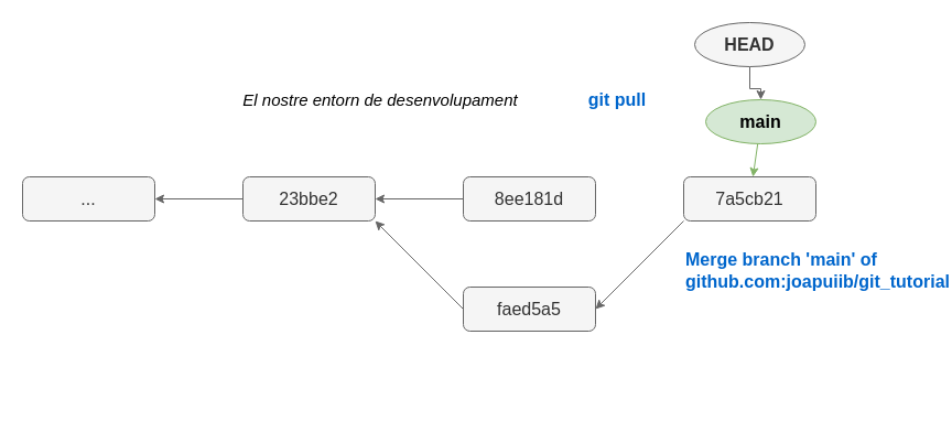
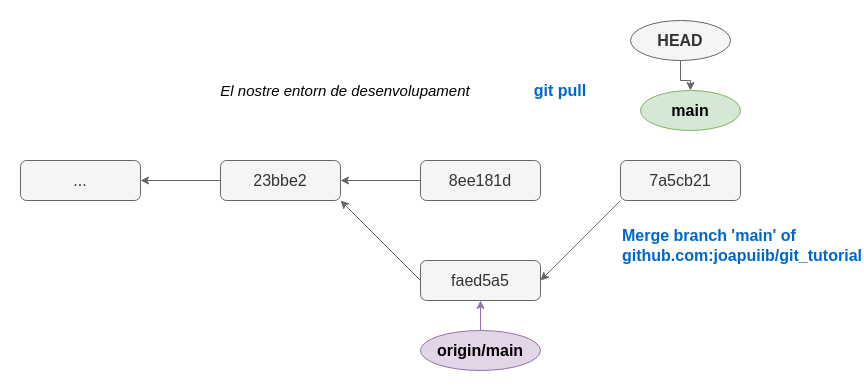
  <mxCell id="0" />
  <mxCell id="1" parent="0" />
- <mxCell id="2" style="rounded=0;orthogonalLoop=1;jettySize=auto;html=1;fillColor=#d5e8d4;strokeColor=#82b366;" parent="1" source="3" target="16" edge="1"><mxGeometry relative="1" as="geometry"><mxPoint x="-320" y="130" as="sourcePoint" /></mxGeometry></mxCell>
  <mxCell id="3" value="main" style="ellipse;whiteSpace=wrap;html=1;fillColor=#d5e8d4;strokeColor=#82b366;fontSize=16;fontStyle=1" parent="1" vertex="1"><mxGeometry x="640" y="90" width="100" height="40" as="geometry" /></mxCell>
  <mxCell id="4" style="edgeStyle=orthogonalEdgeStyle;rounded=0;orthogonalLoop=1;jettySize=auto;html=1;exitX=0.5;exitY=1;exitDx=0;exitDy=0;fillColor=#f5f5f5;strokeColor=#666666;" parent="1" source="5" target="3" edge="1"><mxGeometry relative="1" as="geometry"><mxPoint x="880" y="750" as="targetPoint" /></mxGeometry></mxCell>
  <mxCell id="5" value="HEAD" style="ellipse;whiteSpace=wrap;html=1;fillColor=#f5f5f5;strokeColor=#666666;fontSize=16;fontStyle=1;fontColor=#333333;" parent="1" vertex="1"><mxGeometry x="630" y="20" width="100" height="40" as="geometry" /></mxCell>
+ <mxCell id="6" style="rounded=0;orthogonalLoop=1;jettySize=auto;html=1;fillColor=#e1d5e7;strokeColor=#9673a6;" parent="1" source="7" target="12" edge="1"><mxGeometry relative="1" as="geometry" /></mxCell>
+ <mxCell id="7" value="origin/main" style="ellipse;whiteSpace=wrap;html=1;fillColor=#e1d5e7;strokeColor=#9673a6;fontSize=16;fontStyle=1" parent="1" vertex="1"><mxGeometry x="420" y="330" width="120" height="40" as="geometry" /></mxCell>
  <mxCell id="8" value="23bbe2" style="rounded=1;whiteSpace=wrap;html=1;fontSize=16;fillColor=#f5f5f5;strokeColor=#666666;fontColor=#333333;fontStyle=0;labelBorderColor=none;" parent="1" vertex="1"><mxGeometry x="220" y="160" width="120" height="40" as="geometry" /></mxCell>
  <mxCell id="9" value="..." style="rounded=1;whiteSpace=wrap;html=1;fontSize=16;fillColor=#f5f5f5;strokeColor=#666666;fontColor=#333333;" parent="1" vertex="1"><mxGeometry x="20" y="160" width="120" height="40" as="geometry" /></mxCell>
  <mxCell id="10" style="rounded=0;orthogonalLoop=1;jettySize=auto;html=1;fillColor=#f5f5f5;strokeColor=#666666;exitX=0;exitY=0.5;exitDx=0;exitDy=0;entryX=1;entryY=0.5;entryDx=0;entryDy=0;" parent="1" source="8" target="9" edge="1"><mxGeometry relative="1" as="geometry"><mxPoint x="30" y="150" as="sourcePoint" /><mxPoint x="-50" y="173" as="targetPoint" /></mxGeometry></mxCell>
  <mxCell id="11" value="&lt;i&gt;&lt;font style=&quot;font-size: 15px;&quot;&gt;El nostre entorn de desenvolupament&lt;/font&gt;&lt;/i&gt;" style="text;html=1;strokeColor=none;fillColor=none;align=center;verticalAlign=middle;whiteSpace=wrap;rounded=0;" vertex="1" parent="1"><mxGeometry x="170" y="75" width="350" height="30" as="geometry" /></mxCell>
  <mxCell id="12" value="faed5a5" style="rounded=1;whiteSpace=wrap;html=1;fontSize=16;fillColor=#f5f5f5;strokeColor=#666666;fontColor=#333333;fontStyle=0;labelBorderColor=none;" vertex="1" parent="1"><mxGeometry x="420" y="260" width="120" height="40" as="geometry" /></mxCell>
  <mxCell id="13" style="rounded=0;orthogonalLoop=1;jettySize=auto;html=1;fillColor=#f5f5f5;strokeColor=#666666;exitX=0;exitY=0.5;exitDx=0;exitDy=0;entryX=1;entryY=1;entryDx=0;entryDy=0;" edge="1" parent="1" source="12" target="8"><mxGeometry relative="1" as="geometry"><mxPoint x="230" y="190" as="sourcePoint" /><mxPoint x="150" y="190" as="targetPoint" /></mxGeometry></mxCell>
  <mxCell id="14" value="8ee181d" style="rounded=1;whiteSpace=wrap;html=1;fontSize=16;fillColor=#f5f5f5;strokeColor=#666666;fontColor=#333333;fontStyle=0;labelBorderColor=none;" vertex="1" parent="1"><mxGeometry x="420" y="160" width="120" height="40" as="geometry" /></mxCell>
  <mxCell id="15" style="rounded=0;orthogonalLoop=1;jettySize=auto;html=1;fillColor=#f5f5f5;strokeColor=#666666;" edge="1" parent="1" source="14" target="8"><mxGeometry relative="1" as="geometry"><mxPoint x="450" y="270" as="sourcePoint" /><mxPoint x="330" y="210" as="targetPoint" /></mxGeometry></mxCell>
  <mxCell id="16" value="7a5cb21" style="rounded=1;whiteSpace=wrap;html=1;fontSize=16;fillColor=#f5f5f5;strokeColor=#666666;fontColor=#333333;fontStyle=0;labelBorderColor=none;" vertex="1" parent="1"><mxGeometry x="620" y="160" width="120" height="40" as="geometry" /></mxCell>
  <mxCell id="17" style="rounded=0;orthogonalLoop=1;jettySize=auto;html=1;fillColor=#f5f5f5;strokeColor=#666666;exitX=0;exitY=1;exitDx=0;exitDy=0;entryX=1;entryY=0.5;entryDx=0;entryDy=0;" edge="1" parent="1" source="16" target="12"><mxGeometry relative="1" as="geometry"><mxPoint x="430" y="290" as="sourcePoint" /><mxPoint x="350" y="210" as="targetPoint" /></mxGeometry></mxCell>
  <mxCell id="18" value="&lt;font color=&quot;#0066cc&quot; style=&quot;font-size: 16px;&quot;&gt;&lt;b&gt;git pull&lt;/b&gt;&lt;/font&gt;" style="text;html=1;strokeColor=none;fillColor=none;align=center;verticalAlign=middle;whiteSpace=wrap;rounded=0;" vertex="1" parent="1"><mxGeometry x="530" y="75" width="60" height="30" as="geometry" /></mxCell>
  <mxCell id="19" value="&lt;font color=&quot;#0066cc&quot; style=&quot;font-size: 16px;&quot;&gt;&lt;b style=&quot;font-size: 16px;&quot;&gt;Merge branch 'main' of github.com:joapuiib/git_tutorial&lt;/b&gt;&lt;/font&gt;" style="text;html=1;strokeColor=none;fillColor=none;align=left;verticalAlign=middle;whiteSpace=wrap;rounded=0;fontSize=16;" vertex="1" parent="1"><mxGeometry x="620" y="210" width="190" height="70" as="geometry" /></mxCell>
